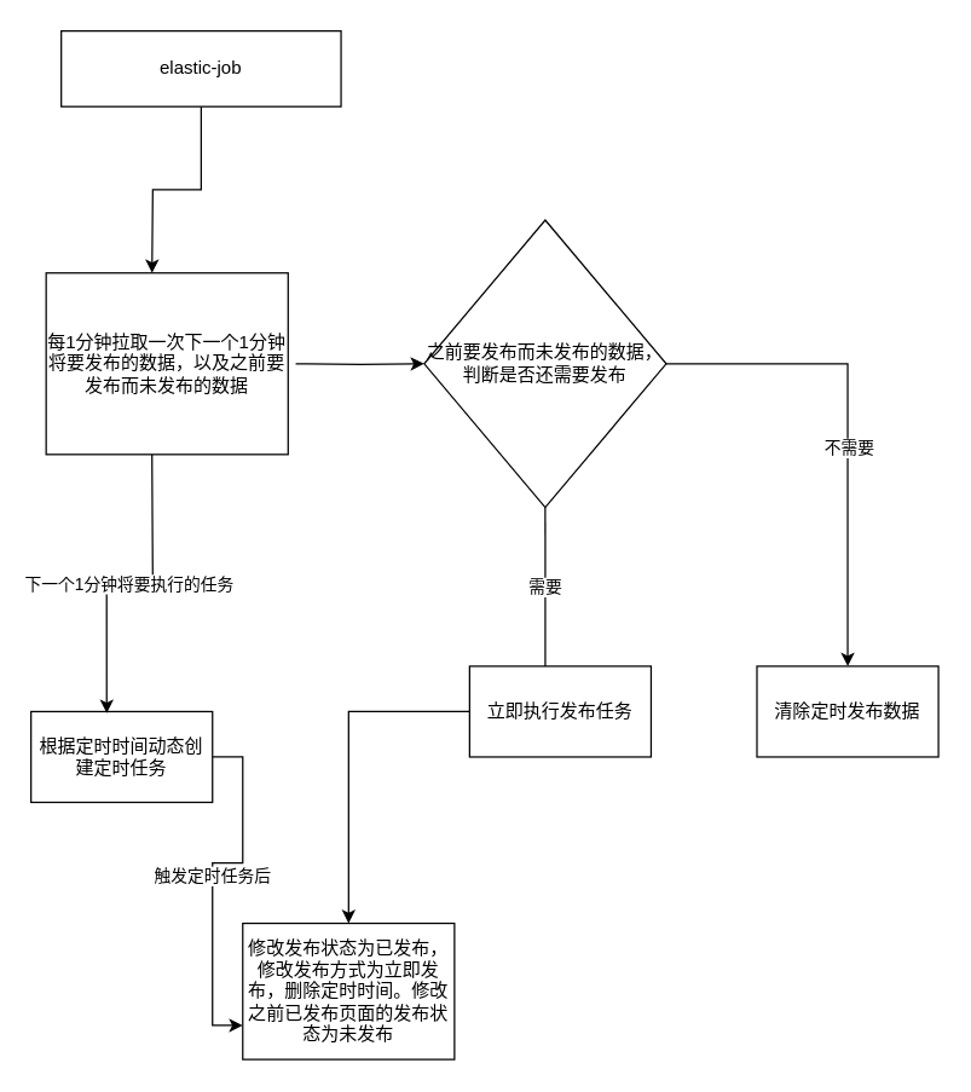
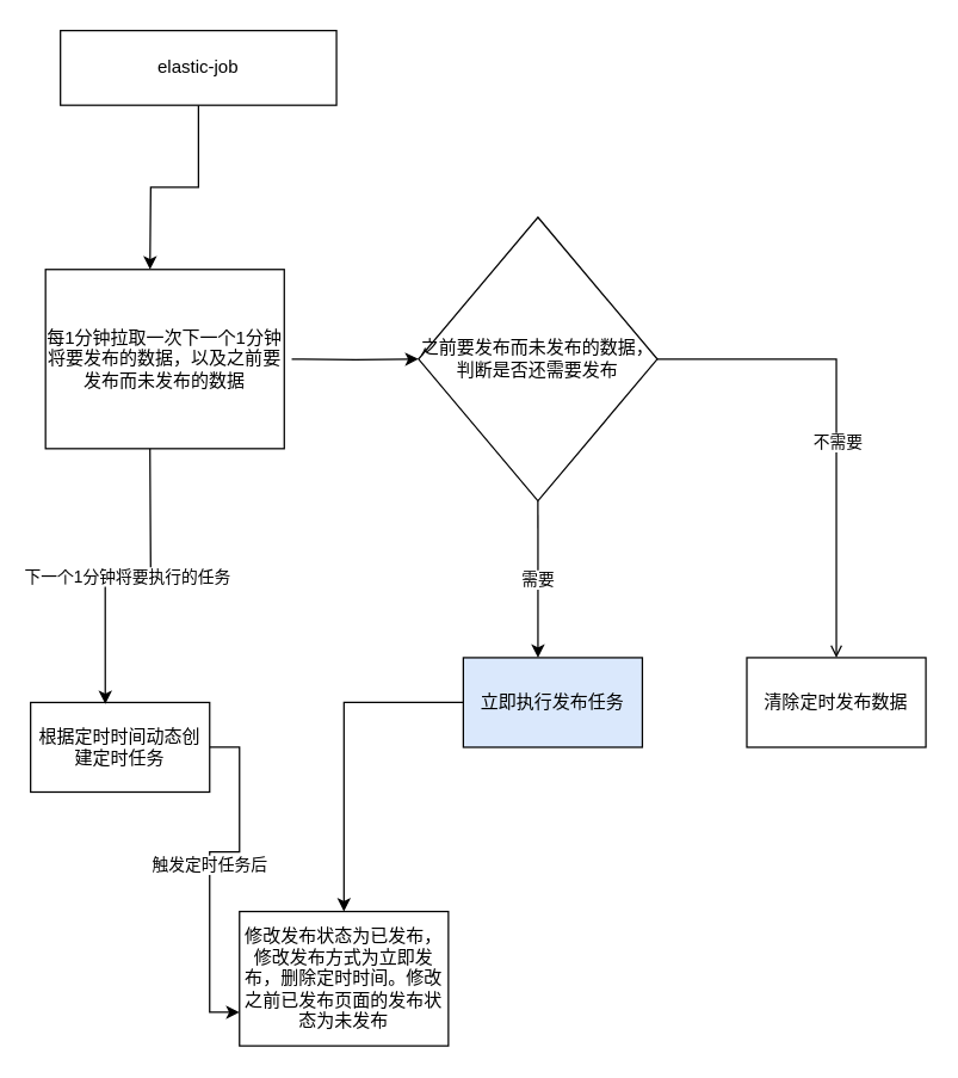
  <mxCell id="0" />
  <mxCell id="1" parent="0" />
  <mxCell id="2" style="edgeStyle=orthogonalEdgeStyle;rounded=0;orthogonalLoop=1;jettySize=auto;html=1;entryX=0.5;entryY=0;entryDx=0;entryDy=0;" parent="1" source="3" edge="1"><mxGeometry relative="1" as="geometry"><mxPoint x="100" y="180" as="targetPoint" /></mxGeometry></mxCell>
  <mxCell id="3" value="elastic-job" style="rounded=0;whiteSpace=wrap;html=1;" parent="1" vertex="1"><mxGeometry x="40" y="20" width="185" height="50" as="geometry" /></mxCell>
  <mxCell id="4" value="触发定时任务后" style="edgeStyle=orthogonalEdgeStyle;rounded=0;orthogonalLoop=1;jettySize=auto;html=1;entryX=0;entryY=0.75;entryDx=0;entryDy=0;" parent="1" source="5" target="16" edge="1"><mxGeometry relative="1" as="geometry" /></mxCell>
  <mxCell id="5" value="根据定时时间动态创建定时任务" style="rounded=0;whiteSpace=wrap;html=1;" parent="1" vertex="1"><mxGeometry x="20" y="470" width="120" height="60" as="geometry" /></mxCell>
  <mxCell id="6" style="edgeStyle=orthogonalEdgeStyle;rounded=0;orthogonalLoop=1;jettySize=auto;html=1;" parent="1" source="7" target="16" edge="1"><mxGeometry relative="1" as="geometry" /></mxCell>
- <mxCell id="7" value="立即执行发布任务" style="rounded=0;whiteSpace=wrap;html=1;" parent="1" vertex="1"><mxGeometry x="310" y="440" width="120" height="60" as="geometry" /></mxCell>
+ <mxCell id="7" value="立即执行发布任务" style="rounded=0;whiteSpace=wrap;html=1;fillColor=#dae8fc;" parent="1" vertex="1"><mxGeometry x="310" y="440" width="120" height="60" as="geometry" /></mxCell>
  <mxCell id="8" value="下一个1分钟将要执行的任务" style="edgeStyle=orthogonalEdgeStyle;rounded=0;orthogonalLoop=1;jettySize=auto;html=1;exitX=0.5;exitY=1;exitDx=0;exitDy=0;entryX=0.417;entryY=0.017;entryDx=0;entryDy=0;entryPerimeter=0;" parent="1" target="5" edge="1"><mxGeometry relative="1" as="geometry"><mxPoint x="100" y="300" as="sourcePoint" /></mxGeometry></mxCell>
  <mxCell id="9" style="edgeStyle=orthogonalEdgeStyle;rounded=0;orthogonalLoop=1;jettySize=auto;html=1;exitX=1;exitY=0.5;exitDx=0;exitDy=0;entryX=0;entryY=0.5;entryDx=0;entryDy=0;" parent="1" target="13" edge="1"><mxGeometry relative="1" as="geometry"><mxPoint x="195" y="240" as="sourcePoint" /></mxGeometry></mxCell>
- <mxCell id="10" style="edgeStyle=orthogonalEdgeStyle;rounded=0;orthogonalLoop=1;jettySize=auto;html=1;exitX=1;exitY=0.5;exitDx=0;exitDy=0;" parent="1" source="13" target="14" edge="1"><mxGeometry relative="1" as="geometry" /></mxCell>
+ <mxCell id="10" style="edgeStyle=orthogonalEdgeStyle;rounded=0;orthogonalLoop=1;jettySize=auto;html=1;exitX=1;exitY=0.5;exitDx=0;exitDy=0;endArrow=open;" parent="1" source="13" target="14" edge="1"><mxGeometry relative="1" as="geometry" /></mxCell>
  <mxCell id="11" value="不需要" style="edgeLabel;html=1;align=center;verticalAlign=middle;resizable=0;points=[];" parent="10" vertex="1" connectable="0"><mxGeometry x="0.094" relative="1" as="geometry"><mxPoint as="offset" /></mxGeometry></mxCell>
- <mxCell id="12" value="需要" style="edgeStyle=orthogonalEdgeStyle;rounded=0;orthogonalLoop=1;jettySize=auto;html=1;exitX=0.5;exitY=1;exitDx=0;exitDy=0;entryX=0.417;entryY=0;entryDx=0;entryDy=0;entryPerimeter=0;endArrow=none;" parent="1" source="13" target="7" edge="1"><mxGeometry relative="1" as="geometry" /></mxCell>
+ <mxCell id="12" value="需要" style="edgeStyle=orthogonalEdgeStyle;rounded=0;orthogonalLoop=1;jettySize=auto;html=1;exitX=0.5;exitY=1;exitDx=0;exitDy=0;entryX=0.417;entryY=0;entryDx=0;entryDy=0;entryPerimeter=0;" parent="1" source="13" target="7" edge="1"><mxGeometry relative="1" as="geometry" /></mxCell>
  <mxCell id="13" value="之前要发布而未发布的数据，判断是否还需要发布" style="rhombus;whiteSpace=wrap;html=1;" parent="1" vertex="1"><mxGeometry x="280" y="145" width="160" height="190" as="geometry" /></mxCell>
  <mxCell id="14" value="清除定时发布数据" style="rounded=0;whiteSpace=wrap;html=1;" parent="1" vertex="1"><mxGeometry x="500" y="440" width="120" height="60" as="geometry" /></mxCell>
  <mxCell id="15" value="每1分钟拉取一次下一个1分钟将要发布的数据，以及之前要发布而未发布的数据" style="rounded=0;whiteSpace=wrap;html=1;" parent="1" vertex="1"><mxGeometry x="30" y="180" width="160" height="120" as="geometry" /></mxCell>
  <mxCell id="16" value="修改发布状态为已发布，修改发布方式为立即发布，删除定时时间。修改之前已发布页面的发布状态为未发布" style="rounded=0;whiteSpace=wrap;html=1;" parent="1" vertex="1"><mxGeometry x="160" y="610" width="140" height="90" as="geometry" /></mxCell>
